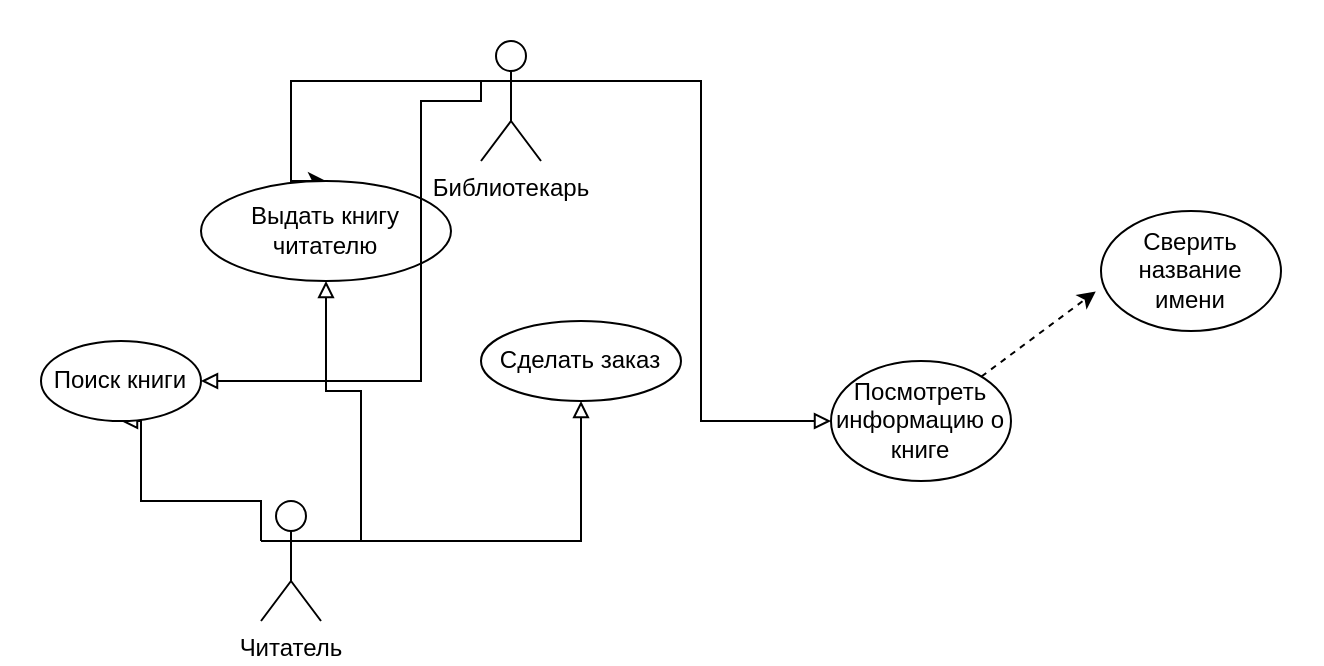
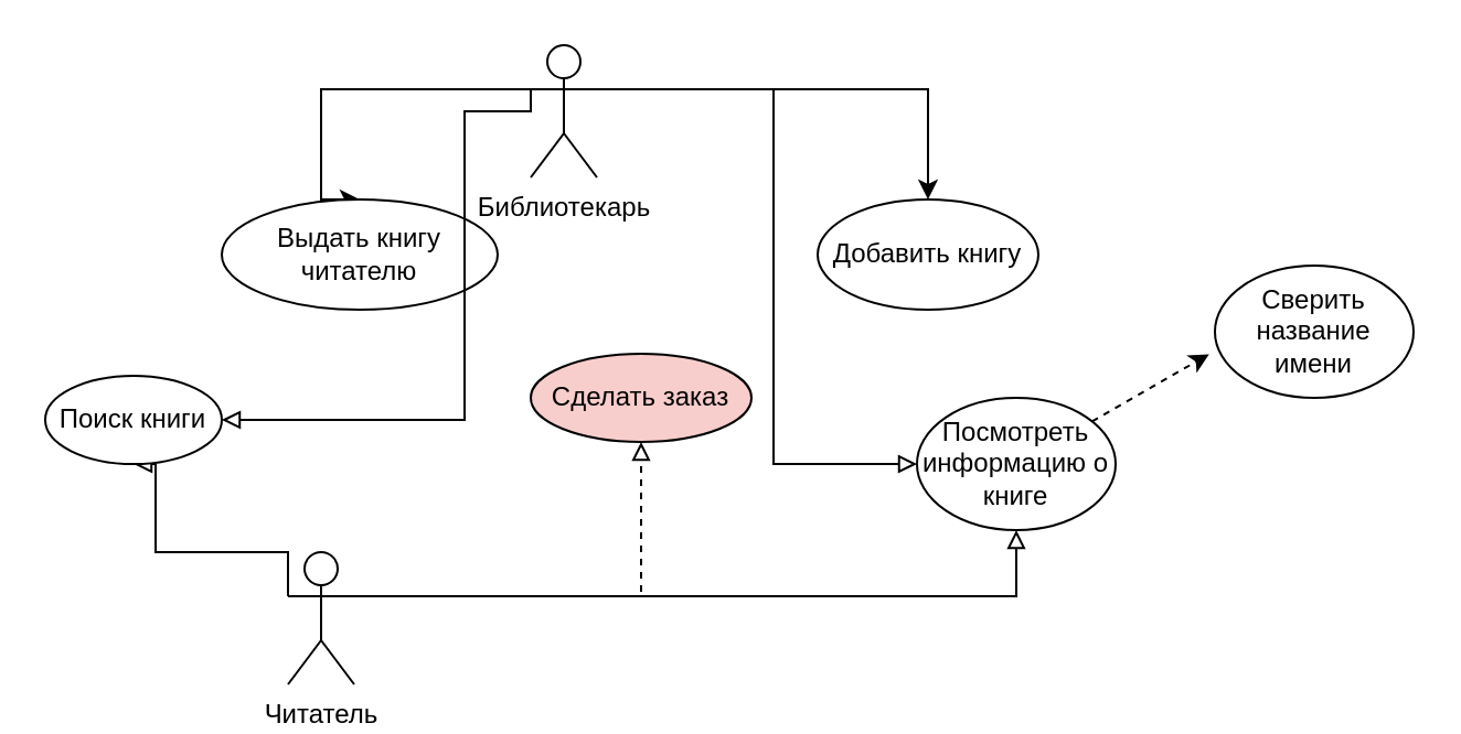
  <mxCell id="0" />
  <mxCell id="1" parent="0" />
  <mxCell id="2" style="edgeStyle=orthogonalEdgeStyle;rounded=0;orthogonalLoop=1;jettySize=auto;html=1;entryX=0.5;entryY=1;entryDx=0;entryDy=0;exitX=0;exitY=0.333;exitDx=0;exitDy=0;exitPerimeter=0;endArrow=block;endFill=0;" parent="1" source="5" target="9" edge="1"><mxGeometry relative="1" as="geometry"><Array as="points"><mxPoint x="130" y="250" /><mxPoint x="70" y="250" /></Array></mxGeometry></mxCell>
- <mxCell id="3" style="edgeStyle=orthogonalEdgeStyle;rounded=0;orthogonalLoop=1;jettySize=auto;html=1;exitX=1;exitY=0.333;exitDx=0;exitDy=0;exitPerimeter=0;entryX=0.5;entryY=1;entryDx=0;entryDy=0;endArrow=block;endFill=0;" parent="1" source="5" target="10" edge="1"><mxGeometry relative="1" as="geometry" /></mxCell>
- <mxCell id="4" style="edgeStyle=orthogonalEdgeStyle;rounded=0;orthogonalLoop=1;jettySize=auto;html=1;exitX=1;exitY=0.333;exitDx=0;exitDy=0;exitPerimeter=0;endArrow=block;endFill=0;" parent="1" source="5" target="13" edge="1"><mxGeometry relative="1" as="geometry" /></mxCell>
+ <mxCell id="3" style="edgeStyle=orthogonalEdgeStyle;rounded=0;orthogonalLoop=1;jettySize=auto;html=1;exitX=1;exitY=0.333;exitDx=0;exitDy=0;exitPerimeter=0;entryX=0.5;entryY=1;entryDx=0;entryDy=0;endArrow=block;endFill=0;dashed=1;" parent="1" source="5" target="10" edge="1"><mxGeometry relative="1" as="geometry" /></mxCell>
+ <mxCell id="4" style="edgeStyle=orthogonalEdgeStyle;rounded=0;orthogonalLoop=1;jettySize=auto;html=1;exitX=1;exitY=0.333;exitDx=0;exitDy=0;exitPerimeter=0;entryX=0.5;entryY=1;entryDx=0;entryDy=0;endArrow=block;endFill=0;" parent="1" source="5" target="12" edge="1"><mxGeometry relative="1" as="geometry" /></mxCell>
  <mxCell id="5" value="Читатель&lt;br&gt;" style="shape=umlActor;verticalLabelPosition=bottom;verticalAlign=top;html=1;outlineConnect=0;" parent="1" vertex="1"><mxGeometry x="130" y="250" width="30" height="60" as="geometry" /></mxCell>
+ <mxCell id="6" style="edgeStyle=orthogonalEdgeStyle;rounded=0;orthogonalLoop=1;jettySize=auto;html=1;exitX=1;exitY=0.333;exitDx=0;exitDy=0;exitPerimeter=0;" parent="1" source="8" target="11" edge="1"><mxGeometry relative="1" as="geometry" /></mxCell>
  <mxCell id="7" style="edgeStyle=orthogonalEdgeStyle;rounded=0;orthogonalLoop=1;jettySize=auto;html=1;entryX=0.5;entryY=0;entryDx=0;entryDy=0;" parent="1" source="8" target="13" edge="1"><mxGeometry relative="1" as="geometry"><Array as="points"><mxPoint x="145" y="40" /></Array></mxGeometry></mxCell>
  <mxCell id="8" value="Библиотекарь" style="shape=umlActor;verticalLabelPosition=bottom;verticalAlign=top;html=1;outlineConnect=0;" parent="1" vertex="1"><mxGeometry x="240" y="20" width="30" height="60" as="geometry" /></mxCell>
  <mxCell id="9" value="Поиск книги" style="ellipse;whiteSpace=wrap;html=1;" parent="1" vertex="1"><mxGeometry x="20" y="170" width="80" height="40" as="geometry" /></mxCell>
- <mxCell id="10" value="Сделать заказ" style="ellipse;whiteSpace=wrap;html=1;" parent="1" vertex="1"><mxGeometry x="240" y="160" width="100" height="40" as="geometry" /></mxCell>
+ <mxCell id="10" value="Сделать заказ" style="ellipse;whiteSpace=wrap;html=1;fillColor=#f8cecc;" parent="1" vertex="1"><mxGeometry x="240" y="160" width="100" height="40" as="geometry" /></mxCell>
+ <mxCell id="11" value="Добавить книгу" style="ellipse;whiteSpace=wrap;html=1;" parent="1" vertex="1"><mxGeometry x="370" y="90" width="100" height="50" as="geometry" /></mxCell>
  <mxCell id="12" value="Посмотреть информацию о книге" style="ellipse;whiteSpace=wrap;html=1;" parent="1" vertex="1"><mxGeometry x="415" y="180" width="90" height="60" as="geometry" /></mxCell>
  <mxCell id="13" value="Выдать книгу читателю" style="ellipse;whiteSpace=wrap;html=1;" parent="1" vertex="1"><mxGeometry x="100" y="90" width="125" height="50" as="geometry" /></mxCell>
- <mxCell id="14" value="Сверить название имени" style="ellipse;whiteSpace=wrap;html=1;" parent="1" vertex="1"><mxGeometry x="550" y="105" width="90" height="60" as="geometry" /></mxCell>
+ <mxCell id="14" value="Сверить название имени" style="ellipse;whiteSpace=wrap;html=1;" parent="1" vertex="1"><mxGeometry x="550" y="120" width="90" height="60" as="geometry" /></mxCell>
  <mxCell id="15" value="" style="endArrow=classic;html=1;rounded=0;entryX=-0.029;entryY=0.67;entryDx=0;entryDy=0;entryPerimeter=0;dashed=1;" parent="1" source="12" target="14" edge="1"><mxGeometry width="50" height="50" relative="1" as="geometry"><mxPoint x="360" y="400" as="sourcePoint" /><mxPoint x="410" y="350" as="targetPoint" /></mxGeometry></mxCell>
  <mxCell id="16" style="edgeStyle=orthogonalEdgeStyle;rounded=0;orthogonalLoop=1;jettySize=auto;html=1;endArrow=block;endFill=0;exitX=0;exitY=0.333;exitDx=0;exitDy=0;exitPerimeter=0;entryX=1;entryY=0.5;entryDx=0;entryDy=0;" edge="1" parent="1" target="9"><mxGeometry relative="1" as="geometry"><mxPoint x="240" y="40" as="sourcePoint" /><mxPoint x="290" y="160" as="targetPoint" /><Array as="points"><mxPoint x="240" y="50" /><mxPoint x="210" y="50" /><mxPoint x="210" y="190" /></Array></mxGeometry></mxCell>
  <mxCell id="17" style="edgeStyle=orthogonalEdgeStyle;rounded=0;orthogonalLoop=1;jettySize=auto;html=1;endArrow=block;endFill=0;exitX=1;exitY=0.333;exitDx=0;exitDy=0;exitPerimeter=0;" edge="1" parent="1" source="8" target="12"><mxGeometry relative="1" as="geometry"><mxPoint x="240" y="40" as="sourcePoint" /><mxPoint x="310" y="180" as="targetPoint" /><Array as="points"><mxPoint x="350" y="40" /><mxPoint x="350" y="210" /></Array></mxGeometry></mxCell>
